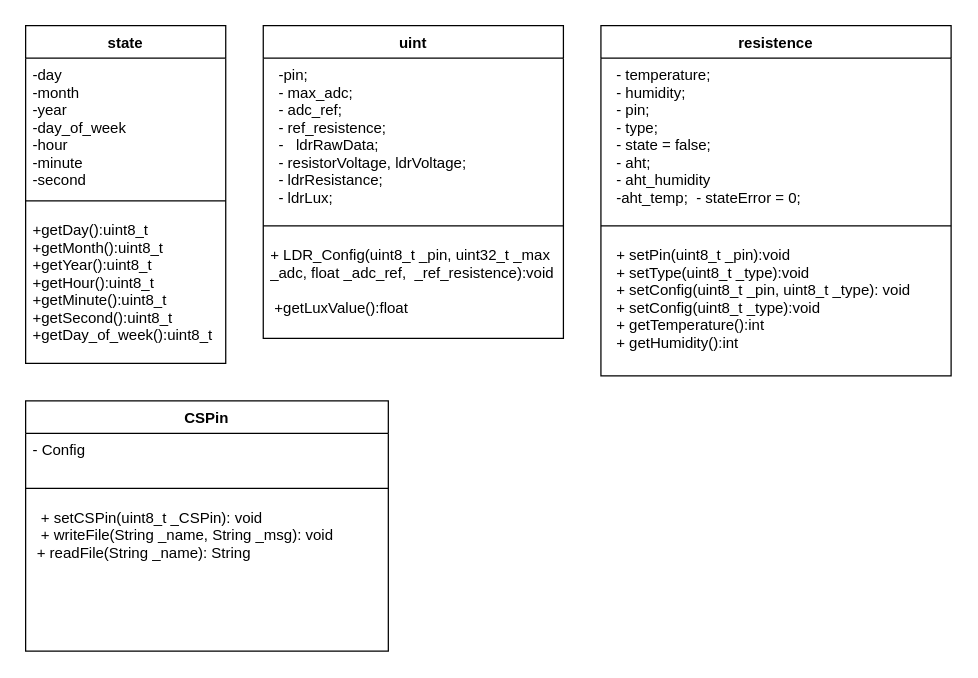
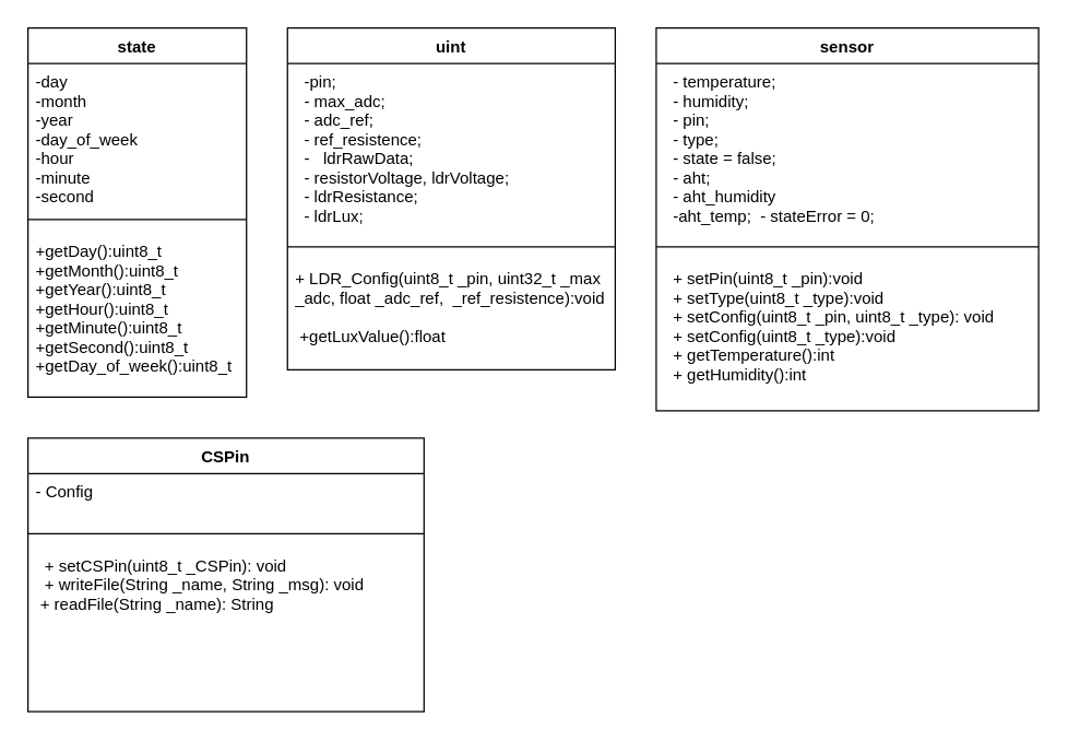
  <mxCell id="0" />
  <mxCell id="1" parent="0" />
  <mxCell id="2" value="state" style="swimlane;fontStyle=1;align=center;verticalAlign=top;childLayout=stackLayout;horizontal=1;startSize=26;horizontalStack=0;resizeParent=1;resizeParentMax=0;resizeLast=0;collapsible=1;marginBottom=0;" vertex="1" parent="1"><mxGeometry x="20" y="20" width="160" height="270" as="geometry" /></mxCell>
  <mxCell id="3" value="-day&#10;-month&#10;-year&#10;-day_of_week&#10;-hour&#10;-minute&#10;-second&#10;" style="text;strokeColor=none;fillColor=none;align=left;verticalAlign=top;spacingLeft=4;spacingRight=4;overflow=hidden;rotatable=0;points=[[0,0.5],[1,0.5]];portConstraint=eastwest;" vertex="1" parent="2"><mxGeometry y="26" width="160" height="104" as="geometry" /></mxCell>
  <mxCell id="4" value="" style="line;strokeWidth=1;fillColor=none;align=left;verticalAlign=middle;spacingTop=-1;spacingLeft=3;spacingRight=3;rotatable=0;labelPosition=right;points=[];portConstraint=eastwest;strokeColor=inherit;" vertex="1" parent="2"><mxGeometry y="130" width="160" height="20" as="geometry" /></mxCell>
  <mxCell id="5" value="+getDay():uint8_t&#10;+getMonth():uint8_t&#10;+getYear():uint8_t&#10;+getHour():uint8_t&#10;+getMinute():uint8_t&#10;+getSecond():uint8_t&#10;+getDay_of_week():uint8_t" style="text;strokeColor=none;fillColor=none;align=left;verticalAlign=top;spacingLeft=4;spacingRight=4;overflow=hidden;rotatable=0;points=[[0,0.5],[1,0.5]];portConstraint=eastwest;" vertex="1" parent="2"><mxGeometry y="150" width="160" height="120" as="geometry" /></mxCell>
  <mxCell id="6" value="uint" style="swimlane;fontStyle=1;align=center;verticalAlign=top;childLayout=stackLayout;horizontal=1;startSize=26;horizontalStack=0;resizeParent=1;resizeParentMax=0;resizeLast=0;collapsible=1;marginBottom=0;" vertex="1" parent="1"><mxGeometry x="210" y="20" width="240" height="250" as="geometry" /></mxCell>
  <mxCell id="7" value="  -pin;&#10;  - max_adc;&#10;  - adc_ref;&#10;  - ref_resistence;&#10;  -   ldrRawData;&#10;  - resistorVoltage, ldrVoltage;&#10;  - ldrResistance;&#10;  - ldrLux;" style="text;strokeColor=none;fillColor=none;align=left;verticalAlign=top;spacingLeft=4;spacingRight=4;overflow=hidden;rotatable=0;points=[[0,0.5],[1,0.5]];portConstraint=eastwest;" vertex="1" parent="6"><mxGeometry y="26" width="240" height="124" as="geometry" /></mxCell>
  <mxCell id="8" value="" style="line;strokeWidth=1;fillColor=none;align=left;verticalAlign=middle;spacingTop=-1;spacingLeft=3;spacingRight=3;rotatable=0;labelPosition=right;points=[];portConstraint=eastwest;strokeColor=inherit;" vertex="1" parent="6"><mxGeometry y="150" width="240" height="20" as="geometry" /></mxCell>
  <mxCell id="9" value="+ LDR_Config(uint8_t _pin, uint32_t _max&#10;_adc, float _adc_ref,  _ref_resistence):void &#10;&#10; +getLuxValue():float&#10;" style="text;strokeColor=none;fillColor=none;align=left;verticalAlign=top;spacingLeft=4;spacingRight=4;overflow=hidden;rotatable=0;points=[[0,0.5],[1,0.5]];portConstraint=eastwest;" vertex="1" parent="6"><mxGeometry y="170" width="240" height="80" as="geometry" /></mxCell>
- <mxCell id="10" value="resistence" style="swimlane;fontStyle=1;align=center;verticalAlign=top;childLayout=stackLayout;horizontal=1;startSize=26;horizontalStack=0;resizeParent=1;resizeParentMax=0;resizeLast=0;collapsible=1;marginBottom=0;" vertex="1" parent="1"><mxGeometry x="480" y="20" width="280" height="280" as="geometry" /></mxCell>
+ <mxCell id="10" value="sensor" style="swimlane;fontStyle=1;align=center;verticalAlign=top;childLayout=stackLayout;horizontal=1;startSize=26;horizontalStack=0;resizeParent=1;resizeParentMax=0;resizeLast=0;collapsible=1;marginBottom=0;" vertex="1" parent="1"><mxGeometry x="480" y="20" width="280" height="280" as="geometry" /></mxCell>
  <mxCell id="11" value="  - temperature;&#10;  - humidity;&#10;  - pin;&#10;  - type;&#10;  - state = false;&#10;  - aht;&#10;  - aht_humidity&#10;  -aht_temp;  - stateError = 0;" style="text;strokeColor=none;fillColor=none;align=left;verticalAlign=top;spacingLeft=4;spacingRight=4;overflow=hidden;rotatable=0;points=[[0,0.5],[1,0.5]];portConstraint=eastwest;" vertex="1" parent="10"><mxGeometry y="26" width="280" height="124" as="geometry" /></mxCell>
  <mxCell id="12" value="" style="line;strokeWidth=1;fillColor=none;align=left;verticalAlign=middle;spacingTop=-1;spacingLeft=3;spacingRight=3;rotatable=0;labelPosition=right;points=[];portConstraint=eastwest;strokeColor=inherit;" vertex="1" parent="10"><mxGeometry y="150" width="280" height="20" as="geometry" /></mxCell>
  <mxCell id="13" value="  + setPin(uint8_t _pin):void&#10;  + setType(uint8_t _type):void&#10;  + setConfig(uint8_t _pin, uint8_t _type): void&#10;  + setConfig(uint8_t _type):void&#10;  + getTemperature():int&#10;  + getHumidity():int&#10;" style="text;strokeColor=none;fillColor=none;align=left;verticalAlign=top;spacingLeft=4;spacingRight=4;overflow=hidden;rotatable=0;points=[[0,0.5],[1,0.5]];portConstraint=eastwest;" vertex="1" parent="10"><mxGeometry y="170" width="280" height="110" as="geometry" /></mxCell>
  <mxCell id="14" value="CSPin" style="swimlane;fontStyle=1;align=center;verticalAlign=top;childLayout=stackLayout;horizontal=1;startSize=26;horizontalStack=0;resizeParent=1;resizeParentMax=0;resizeLast=0;collapsible=1;marginBottom=0;" vertex="1" parent="1"><mxGeometry x="20" y="320" width="290" height="200" as="geometry" /></mxCell>
  <mxCell id="15" value="- Config&#10;" style="text;strokeColor=none;fillColor=none;align=left;verticalAlign=top;spacingLeft=4;spacingRight=4;overflow=hidden;rotatable=0;points=[[0,0.5],[1,0.5]];portConstraint=eastwest;" vertex="1" parent="14"><mxGeometry y="26" width="290" height="34" as="geometry" /></mxCell>
  <mxCell id="16" value="" style="line;strokeWidth=1;fillColor=none;align=left;verticalAlign=middle;spacingTop=-1;spacingLeft=3;spacingRight=3;rotatable=0;labelPosition=right;points=[];portConstraint=eastwest;strokeColor=inherit;" vertex="1" parent="14"><mxGeometry y="60" width="290" height="20" as="geometry" /></mxCell>
  <mxCell id="17" value="  + setCSPin(uint8_t _CSPin): void&#10;  + writeFile(String _name, String _msg): void&#10; + readFile(String _name): String" style="text;strokeColor=none;fillColor=none;align=left;verticalAlign=top;spacingLeft=4;spacingRight=4;overflow=hidden;rotatable=0;points=[[0,0.5],[1,0.5]];portConstraint=eastwest;" vertex="1" parent="14"><mxGeometry y="80" width="290" height="120" as="geometry" /></mxCell>
